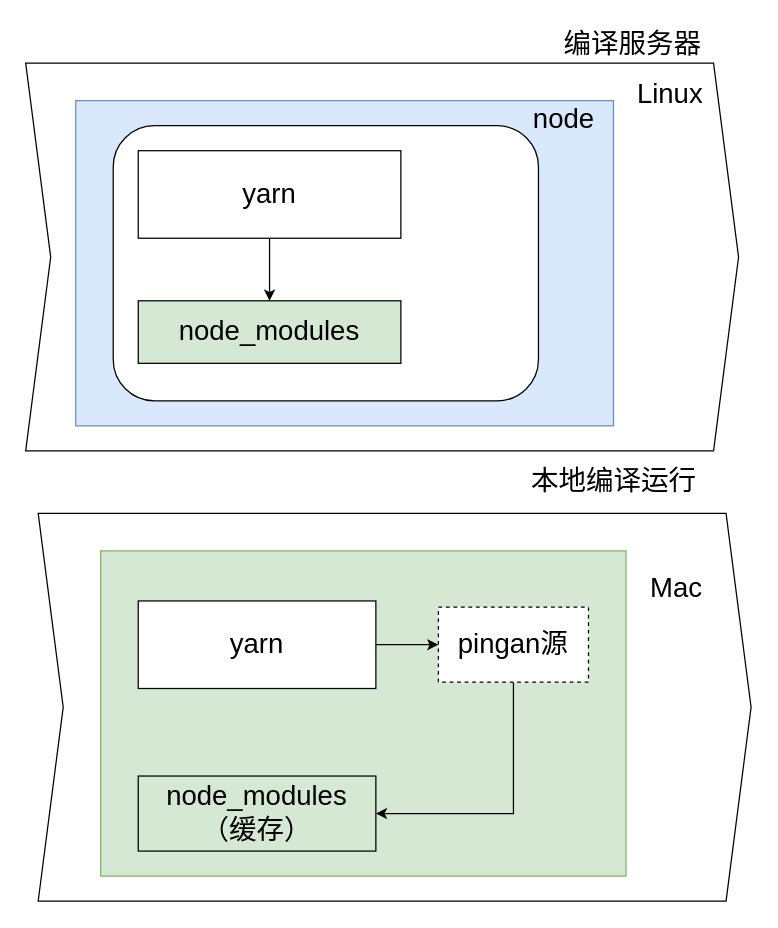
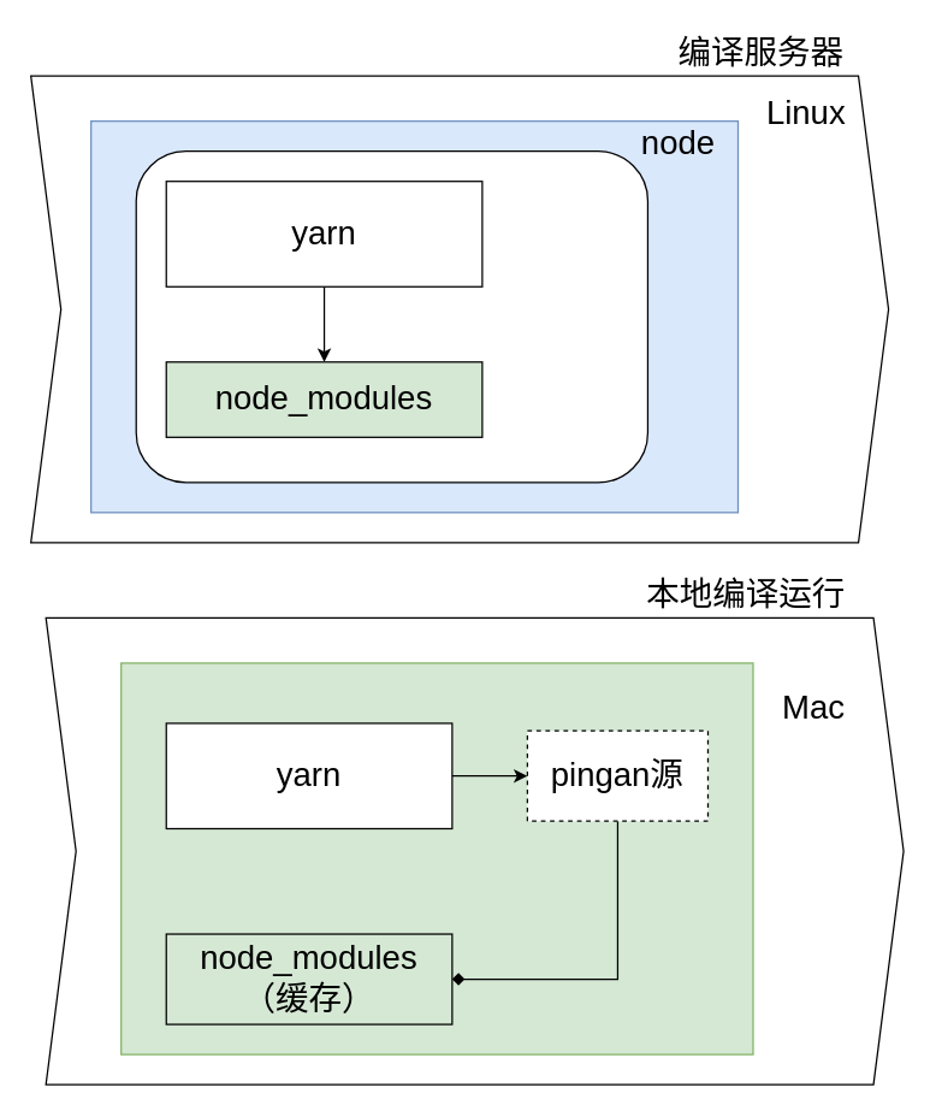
  <mxCell id="0" />
  <mxCell id="1" parent="0" />
  <mxCell id="2" value="docker&lt;br style=&quot;font-size: 22px;&quot;&gt;" style="text;html=1;align=center;verticalAlign=middle;resizable=0;points=[];autosize=1;strokeColor=none;fillColor=none;fontSize=22;" vertex="1" parent="1"><mxGeometry x="270" y="50" width="80" height="30" as="geometry" /></mxCell>
  <mxCell id="3" value="" style="shape=step;perimeter=stepPerimeter;whiteSpace=wrap;html=1;fixedSize=1;fontSize=22;" vertex="1" parent="1"><mxGeometry x="20" y="50" width="570" height="310" as="geometry" /></mxCell>
  <mxCell id="4" value="" style="rounded=0;whiteSpace=wrap;html=1;labelBackgroundColor=#7EA6E0;fontSize=22;fillColor=#dae8fc;strokeColor=#6c8ebf;" vertex="1" parent="1"><mxGeometry x="60" y="80" width="430" height="260" as="geometry" /></mxCell>
  <mxCell id="5" value="" style="rounded=1;whiteSpace=wrap;html=1;fontSize=22;" vertex="1" parent="1"><mxGeometry x="90" y="100" width="340" height="220" as="geometry" /></mxCell>
  <mxCell id="6" value="node" style="text;html=1;align=center;verticalAlign=middle;resizable=0;points=[];autosize=1;strokeColor=none;fillColor=none;fontSize=22;" vertex="1" parent="1"><mxGeometry x="420" y="80" width="60" height="30" as="geometry" /></mxCell>
  <mxCell id="7" value="" style="edgeStyle=orthogonalEdgeStyle;rounded=0;orthogonalLoop=1;jettySize=auto;html=1;fontSize=22;" edge="1" parent="1" source="8" target="9"><mxGeometry relative="1" as="geometry" /></mxCell>
  <mxCell id="8" value="yarn" style="rounded=0;whiteSpace=wrap;html=1;fontSize=22;" vertex="1" parent="1"><mxGeometry x="110" y="120" width="210" height="70" as="geometry" /></mxCell>
  <mxCell id="9" value="node_modules" style="rounded=0;whiteSpace=wrap;html=1;fontSize=22;fillColor=#d5e8d4;" vertex="1" parent="1"><mxGeometry x="110" y="240" width="210" height="50" as="geometry" /></mxCell>
  <mxCell id="10" value="编译服务器" style="text;html=1;align=center;verticalAlign=middle;resizable=0;points=[];autosize=1;strokeColor=none;fillColor=none;fontSize=22;" vertex="1" parent="1"><mxGeometry x="440" y="20" width="130" height="30" as="geometry" /></mxCell>
  <mxCell id="11" value="" style="shape=step;perimeter=stepPerimeter;whiteSpace=wrap;html=1;fixedSize=1;labelBackgroundColor=#7EA6E0;fontSize=22;" vertex="1" parent="1"><mxGeometry x="30" y="410" width="570" height="310" as="geometry" /></mxCell>
- <mxCell id="12" value="本地编译运行" style="text;html=1;align=center;verticalAlign=middle;resizable=0;points=[];autosize=1;strokeColor=none;fillColor=none;fontSize=22;" vertex="1" parent="1"><mxGeometry x="415" y="370" width="150" height="30" as="geometry" /></mxCell>
+ <mxCell id="12" value="本地编译运行" style="text;html=1;align=center;verticalAlign=middle;resizable=0;points=[];autosize=1;strokeColor=none;fillColor=none;fontSize=22;" vertex="1" parent="1"><mxGeometry x="420" y="380" width="150" height="30" as="geometry" /></mxCell>
  <mxCell id="13" value="Mac" style="text;html=1;align=center;verticalAlign=middle;resizable=0;points=[];autosize=1;strokeColor=none;fillColor=none;fontSize=22;" vertex="1" parent="1"><mxGeometry x="510" y="455" width="60" height="30" as="geometry" /></mxCell>
  <mxCell id="14" value="Linux" style="text;html=1;align=center;verticalAlign=middle;resizable=0;points=[];autosize=1;strokeColor=none;fillColor=none;fontSize=22;" vertex="1" parent="1"><mxGeometry x="500" y="60" width="70" height="30" as="geometry" /></mxCell>
  <mxCell id="15" value="" style="rounded=0;whiteSpace=wrap;html=1;labelBackgroundColor=#7EA6E0;fontSize=22;fillColor=#d5e8d4;strokeColor=#82b366;" vertex="1" parent="1"><mxGeometry x="80" y="440" width="420" height="260" as="geometry" /></mxCell>
  <mxCell id="16" value="" style="edgeStyle=orthogonalEdgeStyle;rounded=0;orthogonalLoop=1;jettySize=auto;html=1;fontSize=22;" edge="1" parent="1" source="17" target="20"><mxGeometry relative="1" as="geometry" /></mxCell>
  <mxCell id="17" value="yarn" style="rounded=0;whiteSpace=wrap;html=1;fontSize=22;" vertex="1" parent="1"><mxGeometry x="110" y="480" width="190" height="70" as="geometry" /></mxCell>
  <mxCell id="18" value="node_modules（缓存）" style="whiteSpace=wrap;html=1;rounded=0;fontSize=22;fillColor=#d5e8d4;" vertex="1" parent="1"><mxGeometry x="110" y="620" width="190" height="60" as="geometry" /></mxCell>
- <mxCell id="19" style="edgeStyle=orthogonalEdgeStyle;rounded=0;orthogonalLoop=1;jettySize=auto;html=1;entryX=1;entryY=0.5;entryDx=0;entryDy=0;fontSize=22;" edge="1" parent="1" source="20" target="18"><mxGeometry relative="1" as="geometry"><Array as="points"><mxPoint x="410" y="650" /></Array></mxGeometry></mxCell>
+ <mxCell id="19" style="edgeStyle=orthogonalEdgeStyle;rounded=0;orthogonalLoop=1;jettySize=auto;html=1;entryX=1;entryY=0.5;entryDx=0;entryDy=0;fontSize=22;endArrow=diamond;" edge="1" parent="1" source="20" target="18"><mxGeometry relative="1" as="geometry"><Array as="points"><mxPoint x="410" y="650" /></Array></mxGeometry></mxCell>
  <mxCell id="20" value="pingan源" style="whiteSpace=wrap;html=1;rounded=0;fontSize=22;dashed=1;" vertex="1" parent="1"><mxGeometry x="350" y="485" width="120" height="60" as="geometry" /></mxCell>
